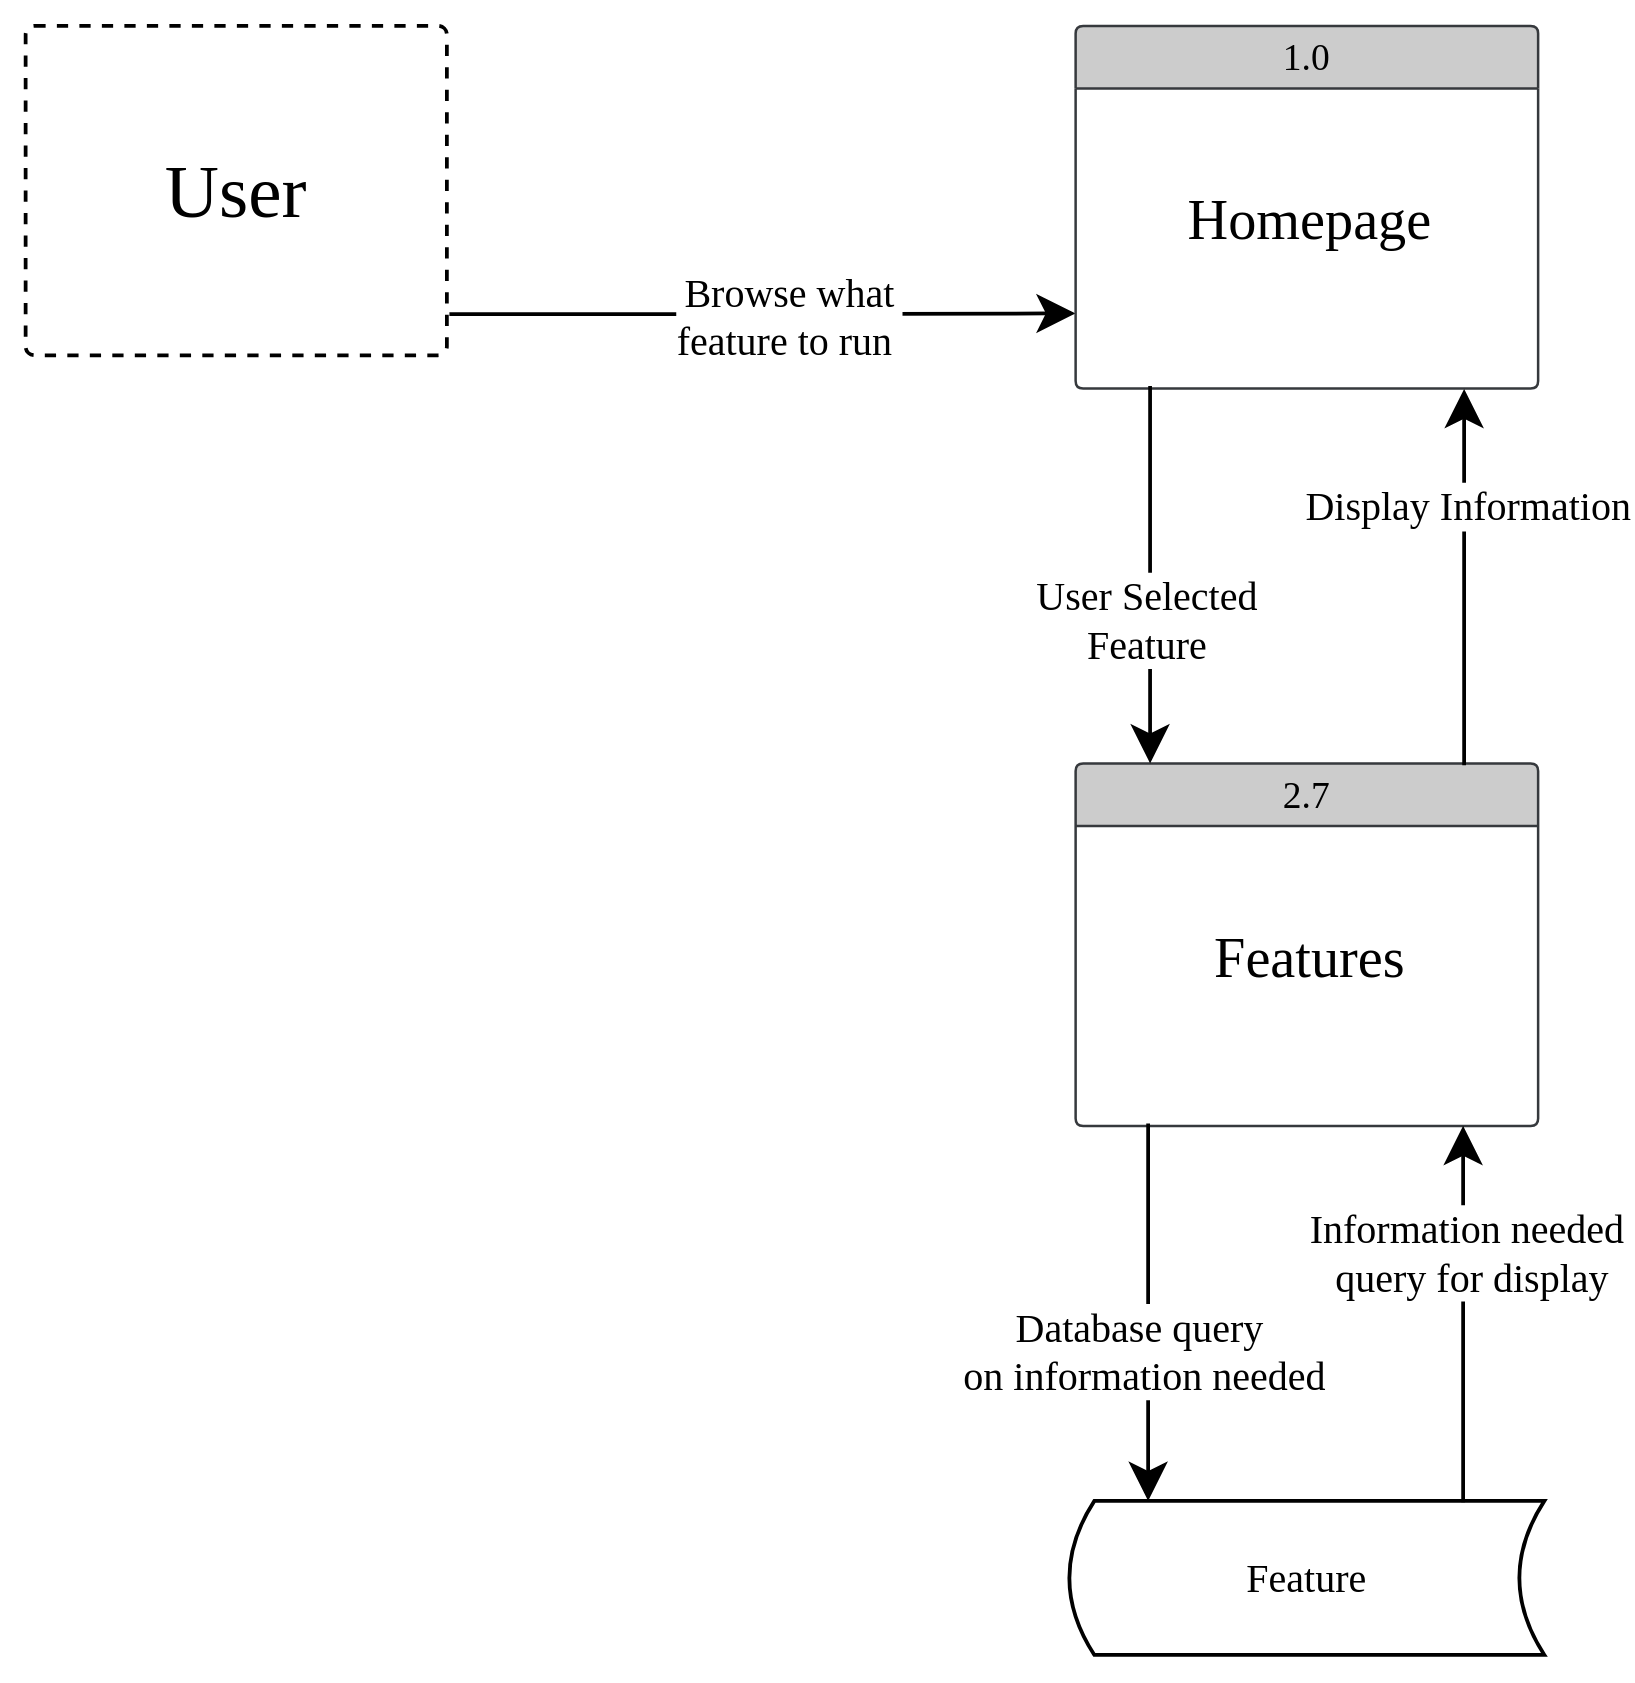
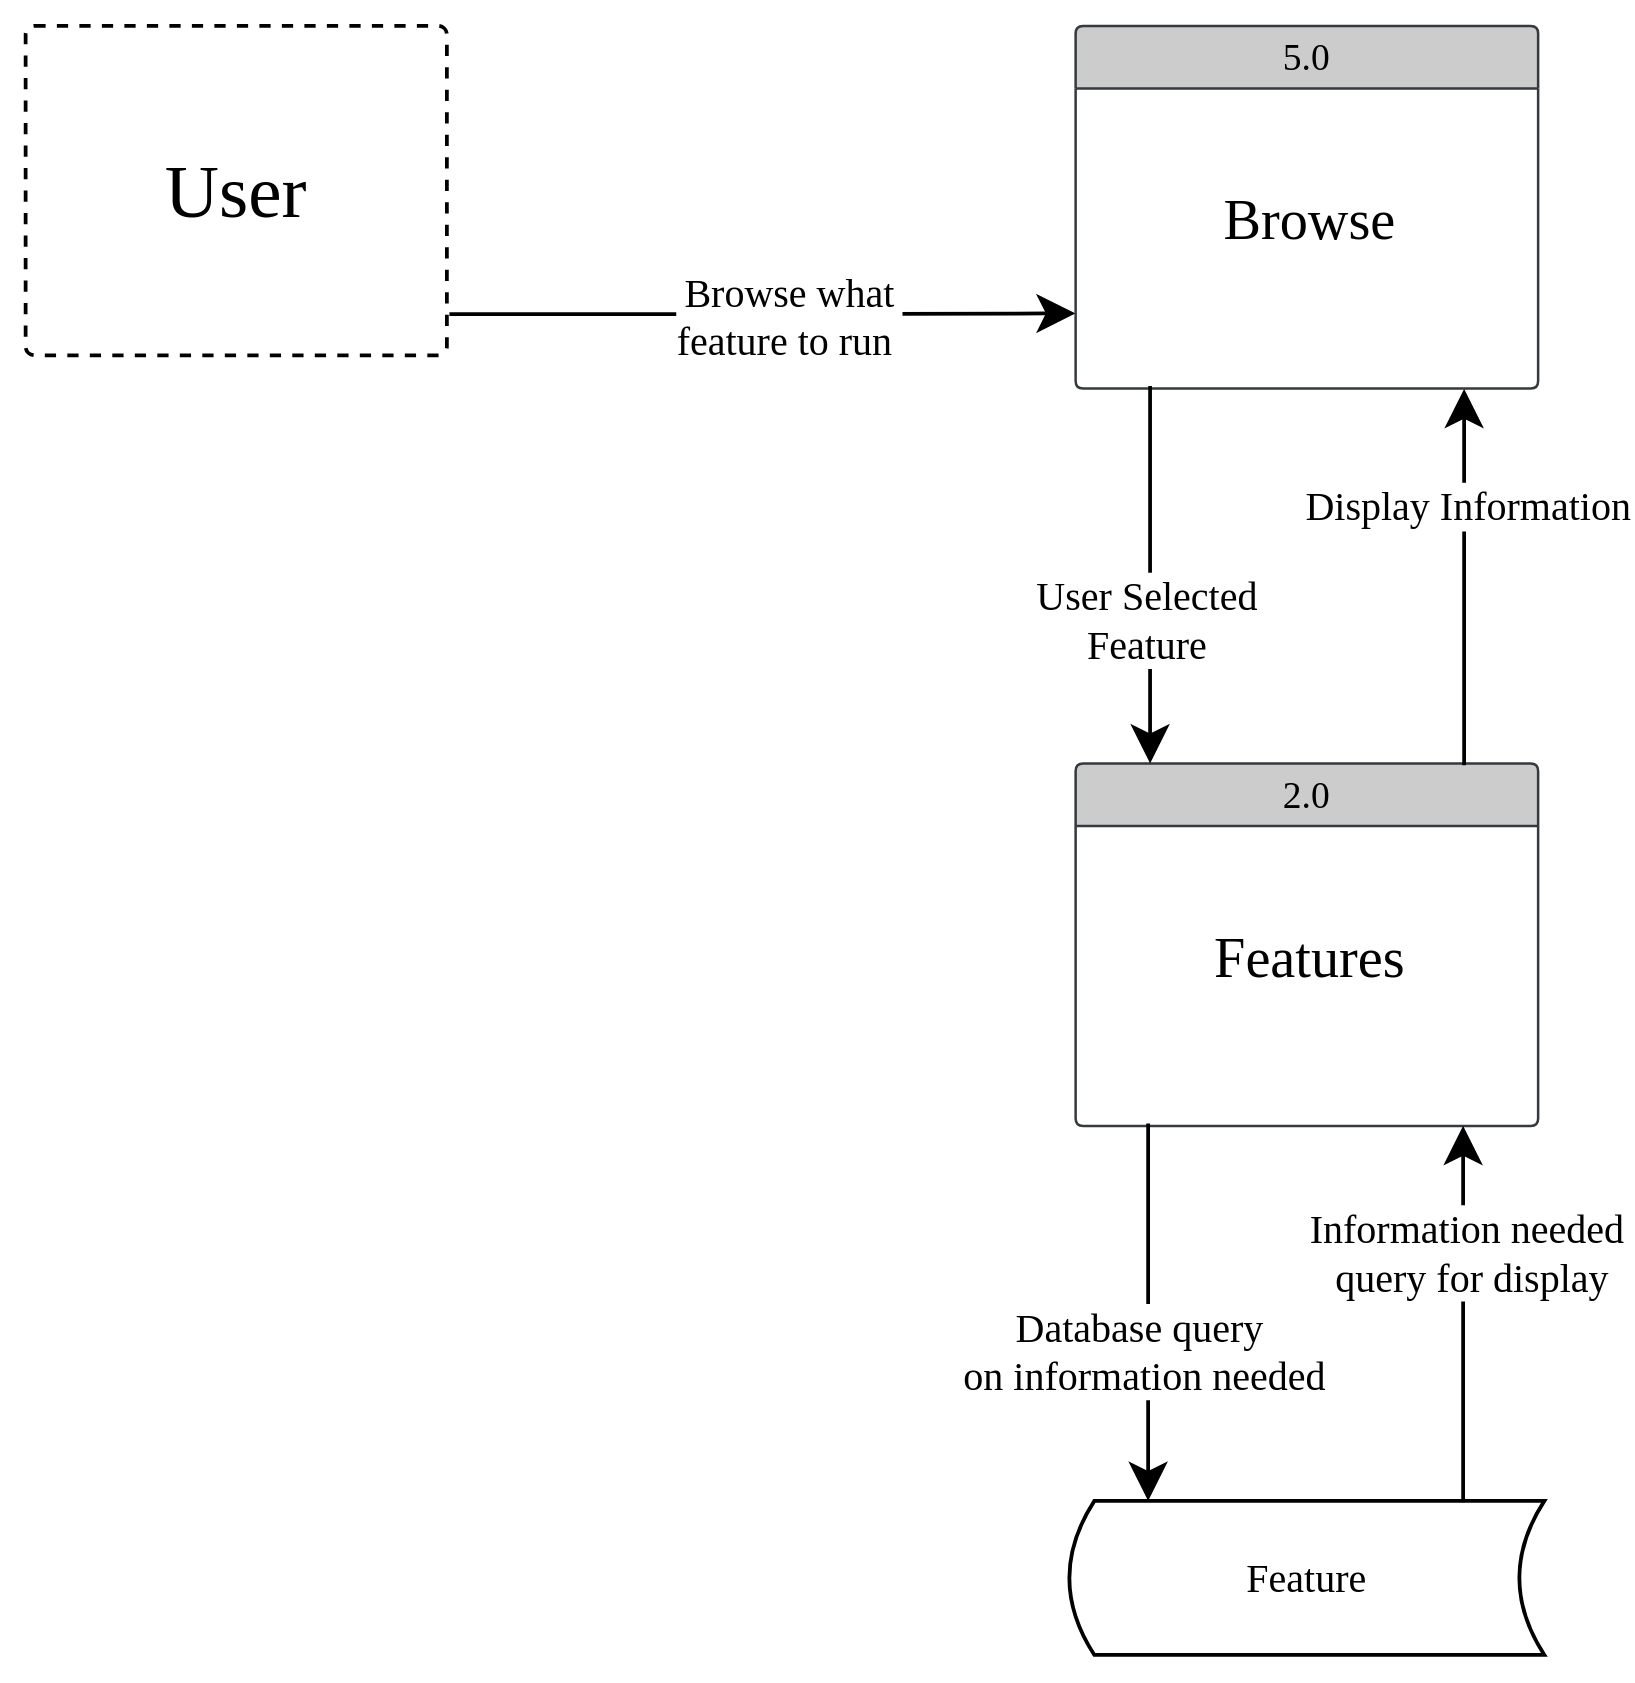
  <mxCell id="0" />
  <mxCell id="1" parent="0" />
  <mxCell id="2" style="edgeStyle=orthogonalEdgeStyle;rounded=0;orthogonalLoop=1;jettySize=auto;html=1;exitX=1.006;exitY=0.875;exitDx=0;exitDy=0;entryX=0;entryY=0.75;entryDx=0;entryDy=0;exitPerimeter=0;strokeWidth=3;endSize=22;startSize=22;" edge="1" parent="1" source="4" target="6"><mxGeometry relative="1" as="geometry" /></mxCell>
  <mxCell id="3" value="&lt;font style=&quot;font-size: 32px;&quot; face=&quot;Times New Roman&quot;&gt;Browse what &lt;br&gt;feature to run&amp;nbsp;&lt;/font&gt;" style="edgeLabel;html=1;align=center;verticalAlign=middle;resizable=0;points=[];fontSize=11;fontFamily=Helvetica;fontColor=default;" vertex="1" connectable="0" parent="2"><mxGeometry x="-0.099" y="-2" relative="1" as="geometry"><mxPoint x="45" as="offset" /></mxGeometry></mxCell>
  <mxCell id="4" value="&lt;font face=&quot;Times New Roman&quot; style=&quot;font-size: 60px;&quot;&gt;User&lt;/font&gt;" style="rounded=1;whiteSpace=wrap;html=1;absoluteArcSize=1;arcSize=14;strokeWidth=3;dashed=1;" parent="1" vertex="1"><mxGeometry x="20" y="20" width="337" height="263.5" as="geometry" /></mxCell>
- <mxCell id="5" value="&lt;font style=&quot;font-size: 30px;&quot;&gt;1.0&lt;/font&gt;" style="swimlane;childLayout=stackLayout;horizontal=1;startSize=50;horizontalStack=0;rounded=1;fontSize=14;fontStyle=0;strokeWidth=2;resizeParent=0;resizeLast=1;shadow=0;dashed=0;align=center;arcSize=4;whiteSpace=wrap;html=1;fillColor=#cccccc;strokeColor=#36393d;fontFamily=Times New Roman;" vertex="1" parent="1"><mxGeometry x="860" y="20" width="370" height="290" as="geometry" /></mxCell>
- <mxCell id="6" value="&lt;div style=&quot;&quot;&gt;&lt;br&gt;&lt;/div&gt;&lt;div style=&quot;&quot;&gt;&lt;br&gt;&lt;/div&gt;&lt;div style=&quot;&quot;&gt;&lt;br&gt;&lt;/div&gt;&lt;div style=&quot;&quot;&gt;&lt;br&gt;&lt;/div&gt;&lt;div style=&quot;&quot;&gt;&lt;br&gt;&lt;/div&gt;&lt;div style=&quot;&quot;&gt;&lt;span style=&quot;background-color: initial;&quot;&gt;&lt;font style=&quot;font-size: 45px;&quot;&gt;Homepage&lt;/font&gt;&lt;/span&gt;&lt;/div&gt;" style="align=center;strokeColor=none;fillColor=none;spacingLeft=4;fontSize=12;verticalAlign=top;resizable=0;rotatable=0;part=1;html=1;fontFamily=Times New Roman;" vertex="1" parent="5"><mxGeometry y="50" width="370" height="240" as="geometry" /></mxCell>
- <mxCell id="7" value="&lt;font style=&quot;font-size: 30px;&quot;&gt;2.7&lt;/font&gt;" style="swimlane;childLayout=stackLayout;horizontal=1;startSize=50;horizontalStack=0;rounded=1;fontSize=14;fontStyle=0;strokeWidth=2;resizeParent=0;resizeLast=1;shadow=0;dashed=0;align=center;arcSize=4;whiteSpace=wrap;html=1;fillColor=#cccccc;strokeColor=#36393d;fontFamily=Times New Roman;" vertex="1" parent="1"><mxGeometry x="860" y="610" width="370" height="290" as="geometry" /></mxCell>
+ <mxCell id="5" value="&lt;font style=&quot;font-size: 30px;&quot;&gt;5.0&lt;/font&gt;" style="swimlane;childLayout=stackLayout;horizontal=1;startSize=50;horizontalStack=0;rounded=1;fontSize=14;fontStyle=0;strokeWidth=2;resizeParent=0;resizeLast=1;shadow=0;dashed=0;align=center;arcSize=4;whiteSpace=wrap;html=1;fillColor=#cccccc;strokeColor=#36393d;fontFamily=Times New Roman;" vertex="1" parent="1"><mxGeometry x="860" y="20" width="370" height="290" as="geometry" /></mxCell>
+ <mxCell id="6" value="&lt;div style=&quot;&quot;&gt;&lt;br&gt;&lt;/div&gt;&lt;div style=&quot;&quot;&gt;&lt;br&gt;&lt;/div&gt;&lt;div style=&quot;&quot;&gt;&lt;br&gt;&lt;/div&gt;&lt;div style=&quot;&quot;&gt;&lt;br&gt;&lt;/div&gt;&lt;div style=&quot;&quot;&gt;&lt;br&gt;&lt;/div&gt;&lt;div style=&quot;&quot;&gt;&lt;span style=&quot;background-color: initial;&quot;&gt;&lt;font style=&quot;font-size: 45px;&quot;&gt;Browse&lt;/font&gt;&lt;/span&gt;&lt;/div&gt;" style="align=center;strokeColor=none;fillColor=none;spacingLeft=4;fontSize=12;verticalAlign=top;resizable=0;rotatable=0;part=1;html=1;fontFamily=Times New Roman;" vertex="1" parent="5"><mxGeometry y="50" width="370" height="240" as="geometry" /></mxCell>
+ <mxCell id="7" value="&lt;font style=&quot;font-size: 30px;&quot;&gt;2.0&lt;/font&gt;" style="swimlane;childLayout=stackLayout;horizontal=1;startSize=50;horizontalStack=0;rounded=1;fontSize=14;fontStyle=0;strokeWidth=2;resizeParent=0;resizeLast=1;shadow=0;dashed=0;align=center;arcSize=4;whiteSpace=wrap;html=1;fillColor=#cccccc;strokeColor=#36393d;fontFamily=Times New Roman;" vertex="1" parent="1"><mxGeometry x="860" y="610" width="370" height="290" as="geometry" /></mxCell>
  <mxCell id="8" value="&lt;div style=&quot;&quot;&gt;&lt;br&gt;&lt;/div&gt;&lt;div style=&quot;&quot;&gt;&lt;br&gt;&lt;/div&gt;&lt;div style=&quot;&quot;&gt;&lt;br&gt;&lt;/div&gt;&lt;div style=&quot;&quot;&gt;&lt;br&gt;&lt;/div&gt;&lt;div style=&quot;&quot;&gt;&lt;br&gt;&lt;/div&gt;&lt;div style=&quot;&quot;&gt;&lt;span style=&quot;font-size: 45px;&quot;&gt;Features&lt;/span&gt;&lt;/div&gt;" style="align=center;strokeColor=none;fillColor=none;spacingLeft=4;fontSize=12;verticalAlign=top;resizable=0;rotatable=0;part=1;html=1;fontFamily=Times New Roman;" vertex="1" parent="7"><mxGeometry y="50" width="370" height="240" as="geometry" /></mxCell>
  <mxCell id="9" value="&lt;font style=&quot;font-size: 32px;&quot; face=&quot;Times New Roman&quot;&gt;Feature&lt;/font&gt;" style="shape=dataStorage;whiteSpace=wrap;html=1;fixedSize=1;strokeWidth=3;" vertex="1" parent="1"><mxGeometry x="855" y="1200" width="380" height="123.25" as="geometry" /></mxCell>
  <mxCell id="10" style="edgeStyle=orthogonalEdgeStyle;shape=connector;rounded=0;orthogonalLoop=1;jettySize=auto;html=1;exitX=0.161;exitY=0.992;exitDx=0;exitDy=0;entryX=0.161;entryY=0;entryDx=0;entryDy=0;entryPerimeter=0;labelBackgroundColor=default;strokeColor=default;strokeWidth=3;fontFamily=Helvetica;fontSize=11;fontColor=default;endArrow=classic;endSize=22;exitPerimeter=0;" edge="1" parent="1" source="6" target="7"><mxGeometry relative="1" as="geometry" /></mxCell>
  <mxCell id="11" value="&lt;font style=&quot;font-size: 32px;&quot; face=&quot;Times New Roman&quot;&gt;User Selected&lt;br&gt;Feature&lt;br&gt;&lt;/font&gt;" style="edgeLabel;html=1;align=center;verticalAlign=middle;resizable=0;points=[];fontSize=11;fontFamily=Helvetica;fontColor=default;" vertex="1" connectable="0" parent="10"><mxGeometry x="0.225" y="-3" relative="1" as="geometry"><mxPoint y="2" as="offset" /></mxGeometry></mxCell>
  <mxCell id="12" style="edgeStyle=orthogonalEdgeStyle;shape=connector;rounded=0;orthogonalLoop=1;jettySize=auto;html=1;exitX=0.84;exitY=0.005;exitDx=0;exitDy=0;entryX=0.84;entryY=1.002;entryDx=0;entryDy=0;entryPerimeter=0;labelBackgroundColor=default;strokeColor=default;strokeWidth=3;fontFamily=Helvetica;fontSize=11;fontColor=default;endArrow=classic;endSize=22;exitPerimeter=0;" edge="1" parent="1" source="7" target="6"><mxGeometry relative="1" as="geometry"><mxPoint x="1170" y="612" as="sourcePoint" /><mxPoint x="1170" y="310" as="targetPoint" /></mxGeometry></mxCell>
  <mxCell id="13" value="&lt;font style=&quot;font-size: 32px;&quot; face=&quot;Times New Roman&quot;&gt;Display Information&lt;/font&gt;" style="edgeLabel;html=1;align=center;verticalAlign=middle;resizable=0;points=[];fontSize=11;fontFamily=Helvetica;fontColor=default;" vertex="1" connectable="0" parent="12"><mxGeometry x="0.379" y="-3" relative="1" as="geometry"><mxPoint y="1" as="offset" /></mxGeometry></mxCell>
  <mxCell id="14" style="edgeStyle=orthogonalEdgeStyle;shape=connector;rounded=0;orthogonalLoop=1;jettySize=auto;html=1;exitX=0.161;exitY=0.992;exitDx=0;exitDy=0;entryX=0.161;entryY=0;entryDx=0;entryDy=0;entryPerimeter=0;labelBackgroundColor=default;strokeColor=default;strokeWidth=3;fontFamily=Times New Roman;fontSize=32;fontColor=default;endArrow=classic;endSize=22;exitPerimeter=0;" edge="1" parent="1"><mxGeometry relative="1" as="geometry"><mxPoint x="918" y="898" as="sourcePoint" /><mxPoint x="918" y="1200" as="targetPoint" /></mxGeometry></mxCell>
  <mxCell id="15" value="&lt;font style=&quot;font-size: 32px;&quot; face=&quot;Times New Roman&quot;&gt;Database query&amp;nbsp;&lt;br&gt;on information needed&lt;/font&gt;" style="edgeLabel;html=1;align=center;verticalAlign=middle;resizable=0;points=[];fontSize=11;fontFamily=Helvetica;fontColor=default;" vertex="1" connectable="0" parent="14"><mxGeometry x="-0.325" y="-4" relative="1" as="geometry"><mxPoint y="80" as="offset" /></mxGeometry></mxCell>
  <mxCell id="16" style="edgeStyle=orthogonalEdgeStyle;shape=connector;rounded=0;orthogonalLoop=1;jettySize=auto;html=1;exitX=0.84;exitY=0.005;exitDx=0;exitDy=0;labelBackgroundColor=default;strokeColor=default;strokeWidth=3;fontFamily=Helvetica;fontSize=11;fontColor=default;endArrow=classic;endSize=22;exitPerimeter=0;" edge="1" parent="1"><mxGeometry relative="1" as="geometry"><mxPoint x="1170" y="1201" as="sourcePoint" /><mxPoint x="1170" y="900" as="targetPoint" /></mxGeometry></mxCell>
  <mxCell id="17" value="&lt;font style=&quot;font-size: 32px;&quot; face=&quot;Times New Roman&quot;&gt;Information needed&amp;nbsp;&lt;br&gt;query for display&lt;/font&gt;" style="edgeLabel;html=1;align=center;verticalAlign=middle;resizable=0;points=[];fontSize=11;fontFamily=Helvetica;fontColor=default;" vertex="1" connectable="0" parent="16"><mxGeometry x="0.296" y="-6" relative="1" as="geometry"><mxPoint y="-5" as="offset" /></mxGeometry></mxCell>
